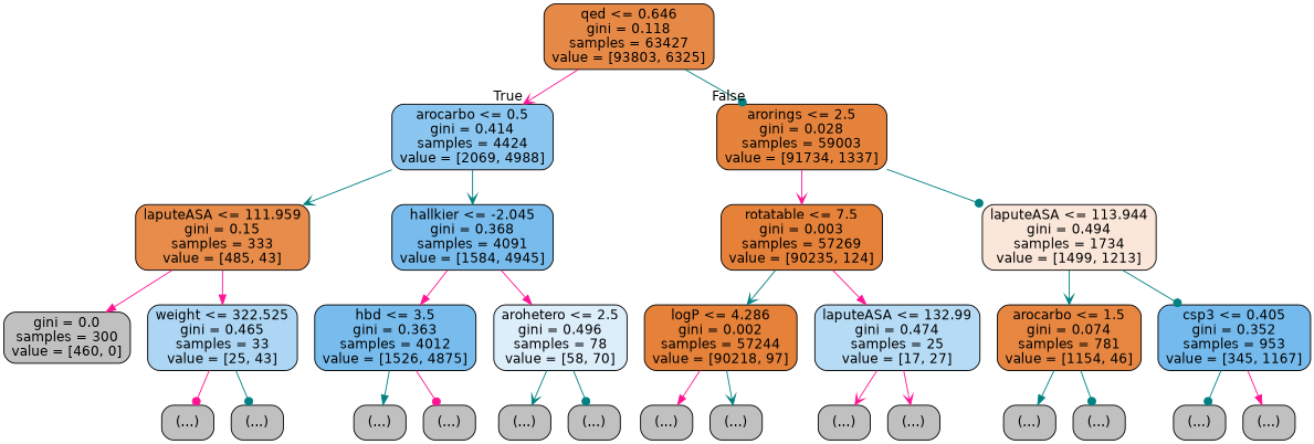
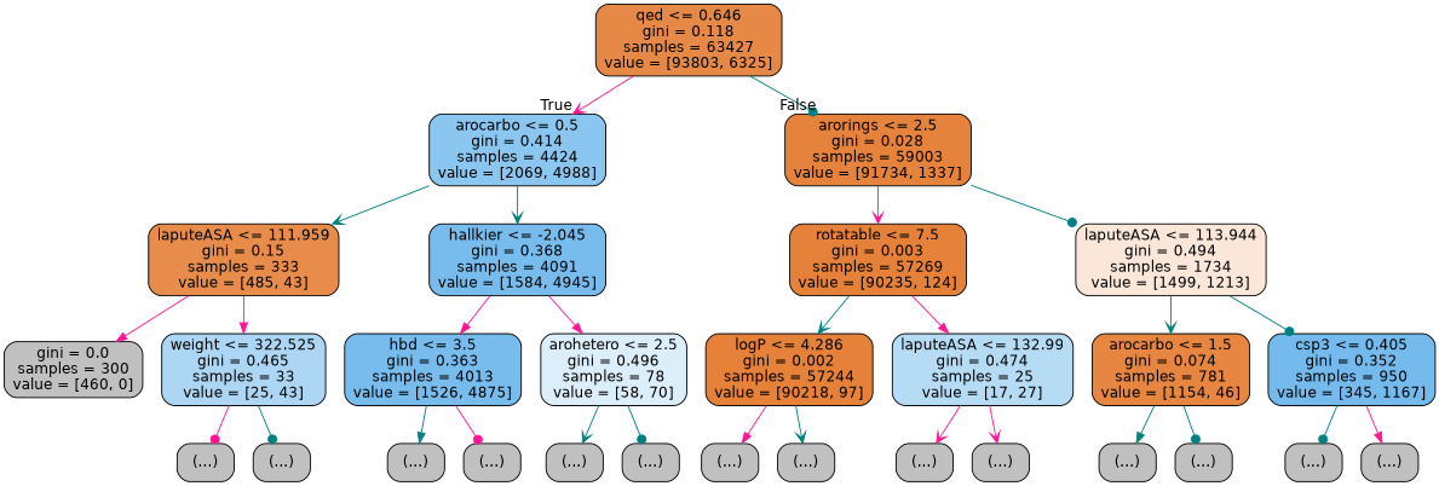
  digraph {
    node [color=black fillcolor="#C0C0C0" fontname=helvetica shape=box style="filled, rounded"]
    edge [arrowhead=vee color=teal fontname=helvetica]
    n1 [fillcolor="#e78946" label="qed <= 0.646\ngini = 0.118\nsamples = 63427\nvalue = [93803, 6325]"]
    n2 [fillcolor="#8bc6f0" label="arocarbo <= 0.5\ngini = 0.414\nsamples = 4424\nvalue = [2069, 4988]"]
    n3 [fillcolor="#e5833c" label="arorings <= 2.5\ngini = 0.028\nsamples = 59003\nvalue = [91734, 1337]"]
    n4 [fillcolor="#e78c4b" label="laputeASA <= 111.959\ngini = 0.15\nsamples = 333\nvalue = [485, 43]"]
    n5 [fillcolor="#78bced" label="hallkier <= -2.045\ngini = 0.368\nsamples = 4091\nvalue = [1584, 4945]"]
    n6 [fillcolor="#e58139" label="rotatable <= 7.5\ngini = 0.003\nsamples = 57269\nvalue = [90235, 124]"]
    n7 [fillcolor="#fae7d9" label="laputeASA <= 113.944\ngini = 0.494\nsamples = 1734\nvalue = [1499, 1213]"]
    n8 [label="gini = 0.0\nsamples = 300\nvalue = [460, 0]"]
    n9 [fillcolor="#acd6f4" label="weight <= 322.525\ngini = 0.465\nsamples = 33\nvalue = [25, 43]"]
-   n10 [fillcolor="#77bced" label="hbd <= 3.5\ngini = 0.363\nsamples = 4012\nvalue = [1526, 4875]"]
+   n10 [fillcolor="#77bced" label="hbd <= 3.5\ngini = 0.363\nsamples = 4013\nvalue = [1526, 4875]"]
    n11 [fillcolor="#ddeefb" label="arohetero <= 2.5\ngini = 0.496\nsamples = 78\nvalue = [58, 70]"]
    n12 [label="(...)"]
    n13 [label="(...)"]
    n14 [label="(...)"]
    n15 [label="(...)"]
    n16 [label="(...)"]
    n17 [label="(...)"]
    n18 [fillcolor="#e58139" label="logP <= 4.286\ngini = 0.002\nsamples = 57244\nvalue = [90218, 97]"]
    n19 [fillcolor="#b6dbf5" label="laputeASA <= 132.99\ngini = 0.474\nsamples = 25\nvalue = [17, 27]"]
    n20 [fillcolor="#e68641" label="arocarbo <= 1.5\ngini = 0.074\nsamples = 781\nvalue = [1154, 46]"]
-   n21 [fillcolor="#74baed" label="csp3 <= 0.405\ngini = 0.352\nsamples = 953\nvalue = [345, 1167]"]
+   n21 [fillcolor="#74baed" label="csp3 <= 0.405\ngini = 0.352\nsamples = 950\nvalue = [345, 1167]"]
    n22 [label="(...)"]
    n23 [label="(...)"]
    n24 [label="(...)"]
    n25 [label="(...)"]
    n26 [label="(...)"]
    n27 [label="(...)"]
    n28 [label="(...)"]
    n29 [label="(...)"]
    n1 -> n2 [color=deeppink headlabel=True labelangle=45 labeldistance=2.5]
    n1 -> n3 [arrowhead=dot headlabel=False labelangle=-45 labeldistance=2.5]
    n2 -> n4
    n2 -> n5
    n3 -> n6 [color=deeppink]
    n3 -> n7 [arrowhead=dot]
    n4 -> n8 [arrowhead=normal color=deeppink]
    n4 -> n9 [arrowhead=normal color=deeppink]
    n5 -> n10 [arrowhead=normal color=deeppink]
    n5 -> n11 [arrowhead=normal color=deeppink]
    n6 -> n18
    n6 -> n19 [arrowhead=normal color=deeppink]
    n7 -> n20
    n7 -> n21 [arrowhead=dot]
    n9 -> n12 [arrowhead=dot color=deeppink]
    n9 -> n13 [arrowhead=dot]
    n10 -> n14 [arrowhead=normal]
    n10 -> n15 [arrowhead=dot color=deeppink]
    n11 -> n16
    n11 -> n17 [arrowhead=dot]
    n18 -> n22 [arrowhead=normal color=deeppink]
    n18 -> n23
    n19 -> n24 [color=deeppink]
    n19 -> n25 [color=deeppink]
    n20 -> n26 [arrowhead=normal]
    n20 -> n27 [arrowhead=dot]
    n21 -> n28 [arrowhead=dot]
    n21 -> n29 [arrowhead=normal color=deeppink]
  }
